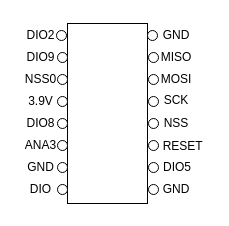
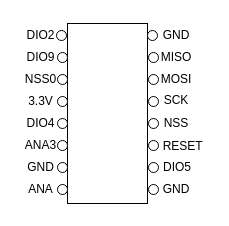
  <mxCell id="0" />
  <mxCell id="1" parent="0" />
  <mxCell id="2" value="" style="rounded=0;whiteSpace=wrap;html=1;" parent="1" vertex="1"><mxGeometry x="67" y="23" width="80" height="180" as="geometry" /></mxCell>
  <mxCell id="3" value="DIO2" style="text;html=1;align=center;verticalAlign=middle;resizable=0;points=[];autosize=1;strokeColor=none;fillColor=none;" parent="1" vertex="1"><mxGeometry x="20" y="25" width="40" height="20" as="geometry" /></mxCell>
  <mxCell id="4" value="DIO9" style="text;html=1;align=center;verticalAlign=middle;resizable=0;points=[];autosize=1;strokeColor=none;fillColor=none;" parent="1" vertex="1"><mxGeometry x="20" y="47" width="40" height="20" as="geometry" /></mxCell>
  <mxCell id="5" value="NSS0" style="text;html=1;align=center;verticalAlign=middle;resizable=0;points=[];autosize=1;strokeColor=none;fillColor=none;" parent="1" vertex="1"><mxGeometry x="20" y="69" width="40" height="20" as="geometry" /></mxCell>
- <mxCell id="6" value="3.9V" style="text;html=1;align=center;verticalAlign=middle;resizable=0;points=[];autosize=1;strokeColor=none;fillColor=none;" parent="1" vertex="1"><mxGeometry x="20" y="91" width="40" height="20" as="geometry" /></mxCell>
- <mxCell id="7" value="DIO8" style="text;html=1;align=center;verticalAlign=middle;resizable=0;points=[];autosize=1;strokeColor=none;fillColor=none;" parent="1" vertex="1"><mxGeometry x="20" y="113" width="40" height="20" as="geometry" /></mxCell>
+ <mxCell id="6" value="3.3V" style="text;html=1;align=center;verticalAlign=middle;resizable=0;points=[];autosize=1;strokeColor=none;fillColor=none;" parent="1" vertex="1"><mxGeometry x="20" y="91" width="40" height="20" as="geometry" /></mxCell>
+ <mxCell id="7" value="DIO4" style="text;html=1;align=center;verticalAlign=middle;resizable=0;points=[];autosize=1;strokeColor=none;fillColor=none;" parent="1" vertex="1"><mxGeometry x="20" y="113" width="40" height="20" as="geometry" /></mxCell>
  <mxCell id="8" value="ANA3" style="text;html=1;align=center;verticalAlign=middle;resizable=0;points=[];autosize=1;strokeColor=none;fillColor=none;" parent="1" vertex="1"><mxGeometry x="20" y="135" width="40" height="20" as="geometry" /></mxCell>
  <mxCell id="9" value="GND" style="text;html=1;align=center;verticalAlign=middle;resizable=0;points=[];autosize=1;strokeColor=none;fillColor=none;" parent="1" vertex="1"><mxGeometry x="20" y="157" width="40" height="20" as="geometry" /></mxCell>
- <mxCell id="10" value="DIO" style="text;html=1;align=center;verticalAlign=middle;resizable=0;points=[];autosize=1;strokeColor=none;fillColor=none;" parent="1" vertex="1"><mxGeometry x="20" y="179" width="40" height="20" as="geometry" /></mxCell>
+ <mxCell id="10" value="ANA" style="text;html=1;align=center;verticalAlign=middle;resizable=0;points=[];autosize=1;strokeColor=none;fillColor=none;" parent="1" vertex="1"><mxGeometry x="20" y="179" width="40" height="20" as="geometry" /></mxCell>
  <mxCell id="11" value="GND" style="text;html=1;strokeColor=none;fillColor=none;align=center;verticalAlign=middle;whiteSpace=wrap;rounded=0;" parent="1" vertex="1"><mxGeometry x="146" y="174" width="60" height="30" as="geometry" /></mxCell>
  <mxCell id="12" value="" style="ellipse;whiteSpace=wrap;html=1;aspect=fixed;" parent="1" vertex="1"><mxGeometry x="148" y="184" width="10" height="10" as="geometry" /></mxCell>
  <mxCell id="13" value="&amp;nbsp; &amp;nbsp; RESET" style="text;html=1;strokeColor=none;fillColor=none;align=center;verticalAlign=middle;whiteSpace=wrap;rounded=0;" parent="1" vertex="1"><mxGeometry x="146" y="131" width="60" height="30" as="geometry" /></mxCell>
  <mxCell id="14" value="" style="ellipse;whiteSpace=wrap;html=1;aspect=fixed;" parent="1" vertex="1"><mxGeometry x="148" y="140" width="10" height="10" as="geometry" /></mxCell>
  <mxCell id="15" value="NSS" style="text;html=1;strokeColor=none;fillColor=none;align=center;verticalAlign=middle;whiteSpace=wrap;rounded=0;" parent="1" vertex="1"><mxGeometry x="146" y="108" width="60" height="30" as="geometry" /></mxCell>
  <mxCell id="16" value="" style="ellipse;whiteSpace=wrap;html=1;aspect=fixed;" parent="1" vertex="1"><mxGeometry x="148" y="118" width="10" height="10" as="geometry" /></mxCell>
  <mxCell id="17" value="SCK" style="text;html=1;strokeColor=none;fillColor=none;align=center;verticalAlign=middle;whiteSpace=wrap;rounded=0;" parent="1" vertex="1"><mxGeometry x="146" y="85" width="60" height="30" as="geometry" /></mxCell>
  <mxCell id="18" value="" style="ellipse;whiteSpace=wrap;html=1;aspect=fixed;" parent="1" vertex="1"><mxGeometry x="148" y="96" width="10" height="10" as="geometry" /></mxCell>
  <mxCell id="19" value="MOSI" style="text;html=1;strokeColor=none;fillColor=none;align=center;verticalAlign=middle;whiteSpace=wrap;rounded=0;" parent="1" vertex="1"><mxGeometry x="146" y="64" width="60" height="30" as="geometry" /></mxCell>
  <mxCell id="20" value="" style="ellipse;whiteSpace=wrap;html=1;aspect=fixed;" parent="1" vertex="1"><mxGeometry x="148" y="74" width="10" height="10" as="geometry" /></mxCell>
  <mxCell id="21" value="MISO" style="text;html=1;strokeColor=none;fillColor=none;align=center;verticalAlign=middle;whiteSpace=wrap;rounded=0;" parent="1" vertex="1"><mxGeometry x="146" y="42" width="60" height="30" as="geometry" /></mxCell>
  <mxCell id="22" value="" style="ellipse;whiteSpace=wrap;html=1;aspect=fixed;" parent="1" vertex="1"><mxGeometry x="148" y="52" width="10" height="10" as="geometry" /></mxCell>
  <mxCell id="23" value="" style="ellipse;whiteSpace=wrap;html=1;aspect=fixed;flipH=0;flipV=0;direction=west;" parent="1" vertex="1"><mxGeometry x="56" y="30" width="10" height="10" as="geometry" /></mxCell>
  <mxCell id="24" value="" style="ellipse;whiteSpace=wrap;html=1;aspect=fixed;flipH=0;flipV=0;direction=west;" parent="1" vertex="1"><mxGeometry x="57" y="52" width="10" height="10" as="geometry" /></mxCell>
  <mxCell id="25" value="" style="ellipse;whiteSpace=wrap;html=1;aspect=fixed;flipH=0;flipV=0;direction=west;" parent="1" vertex="1"><mxGeometry x="57" y="74" width="10" height="10" as="geometry" /></mxCell>
  <mxCell id="26" value="" style="ellipse;whiteSpace=wrap;html=1;aspect=fixed;flipH=0;flipV=0;direction=west;" parent="1" vertex="1"><mxGeometry x="57" y="96" width="10" height="10" as="geometry" /></mxCell>
  <mxCell id="27" value="" style="ellipse;whiteSpace=wrap;html=1;aspect=fixed;flipH=0;flipV=0;direction=west;" parent="1" vertex="1"><mxGeometry x="57" y="118" width="10" height="10" as="geometry" /></mxCell>
  <mxCell id="28" value="" style="ellipse;whiteSpace=wrap;html=1;aspect=fixed;flipH=0;flipV=0;direction=west;" parent="1" vertex="1"><mxGeometry x="57" y="140" width="10" height="10" as="geometry" /></mxCell>
  <mxCell id="29" value="" style="ellipse;whiteSpace=wrap;html=1;aspect=fixed;flipH=0;flipV=0;direction=west;" parent="1" vertex="1"><mxGeometry x="57" y="162" width="10" height="10" as="geometry" /></mxCell>
  <mxCell id="30" value="" style="ellipse;whiteSpace=wrap;html=1;aspect=fixed;flipH=0;flipV=0;direction=west;" parent="1" vertex="1"><mxGeometry x="57" y="184" width="10" height="10" as="geometry" /></mxCell>
  <mxCell id="31" value="GND" style="text;html=1;strokeColor=none;fillColor=none;align=center;verticalAlign=middle;whiteSpace=wrap;rounded=0;" parent="1" vertex="1"><mxGeometry x="146" y="20" width="60" height="30" as="geometry" /></mxCell>
  <mxCell id="32" value="" style="ellipse;whiteSpace=wrap;html=1;aspect=fixed;" parent="1" vertex="1"><mxGeometry x="147" y="30" width="10" height="10" as="geometry" /></mxCell>
  <mxCell id="33" value="DIO5" style="text;html=1;strokeColor=none;fillColor=none;align=center;verticalAlign=middle;whiteSpace=wrap;rounded=0;" parent="1" vertex="1"><mxGeometry x="147" y="152" width="60" height="30" as="geometry" /></mxCell>
  <mxCell id="34" value="" style="ellipse;whiteSpace=wrap;html=1;aspect=fixed;" parent="1" vertex="1"><mxGeometry x="148" y="162" width="10" height="10" as="geometry" /></mxCell>
